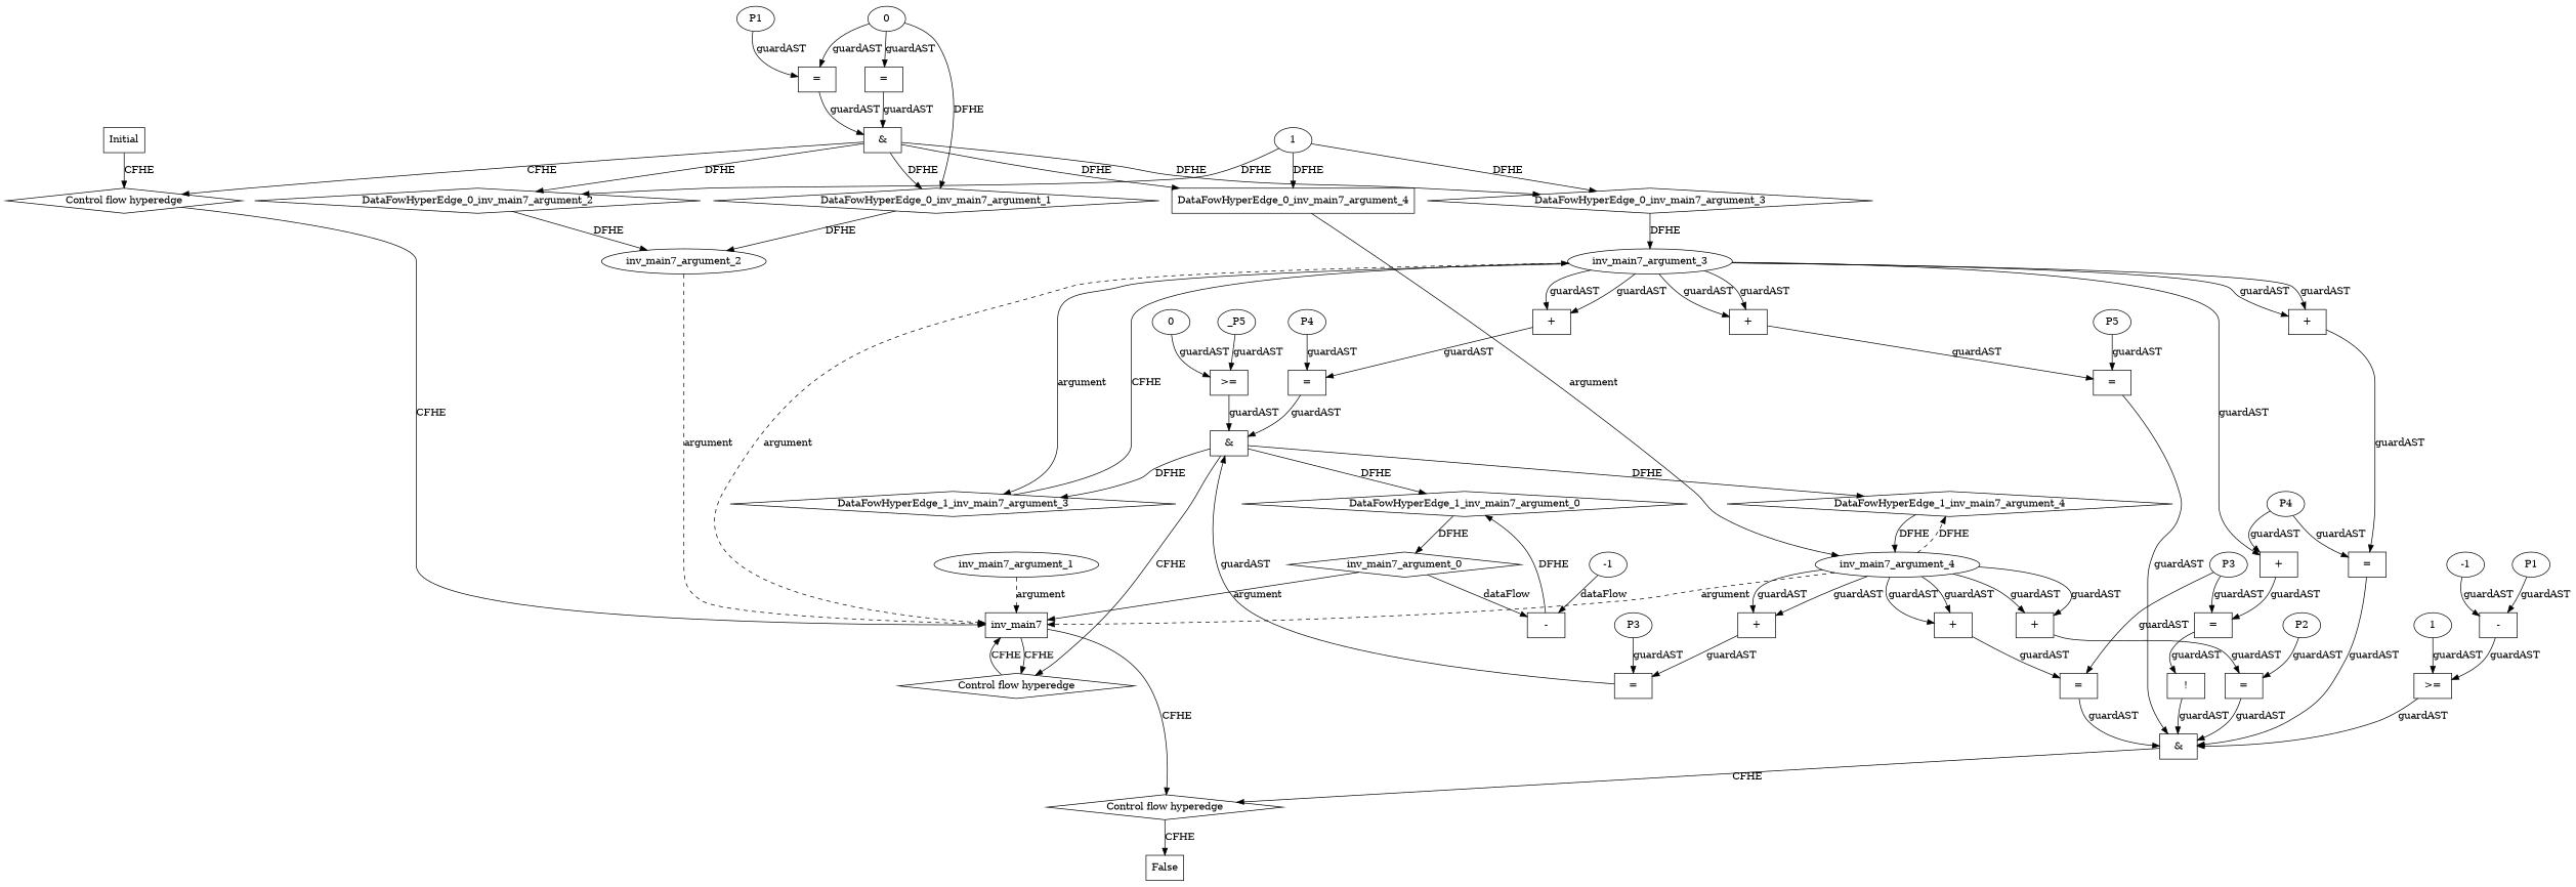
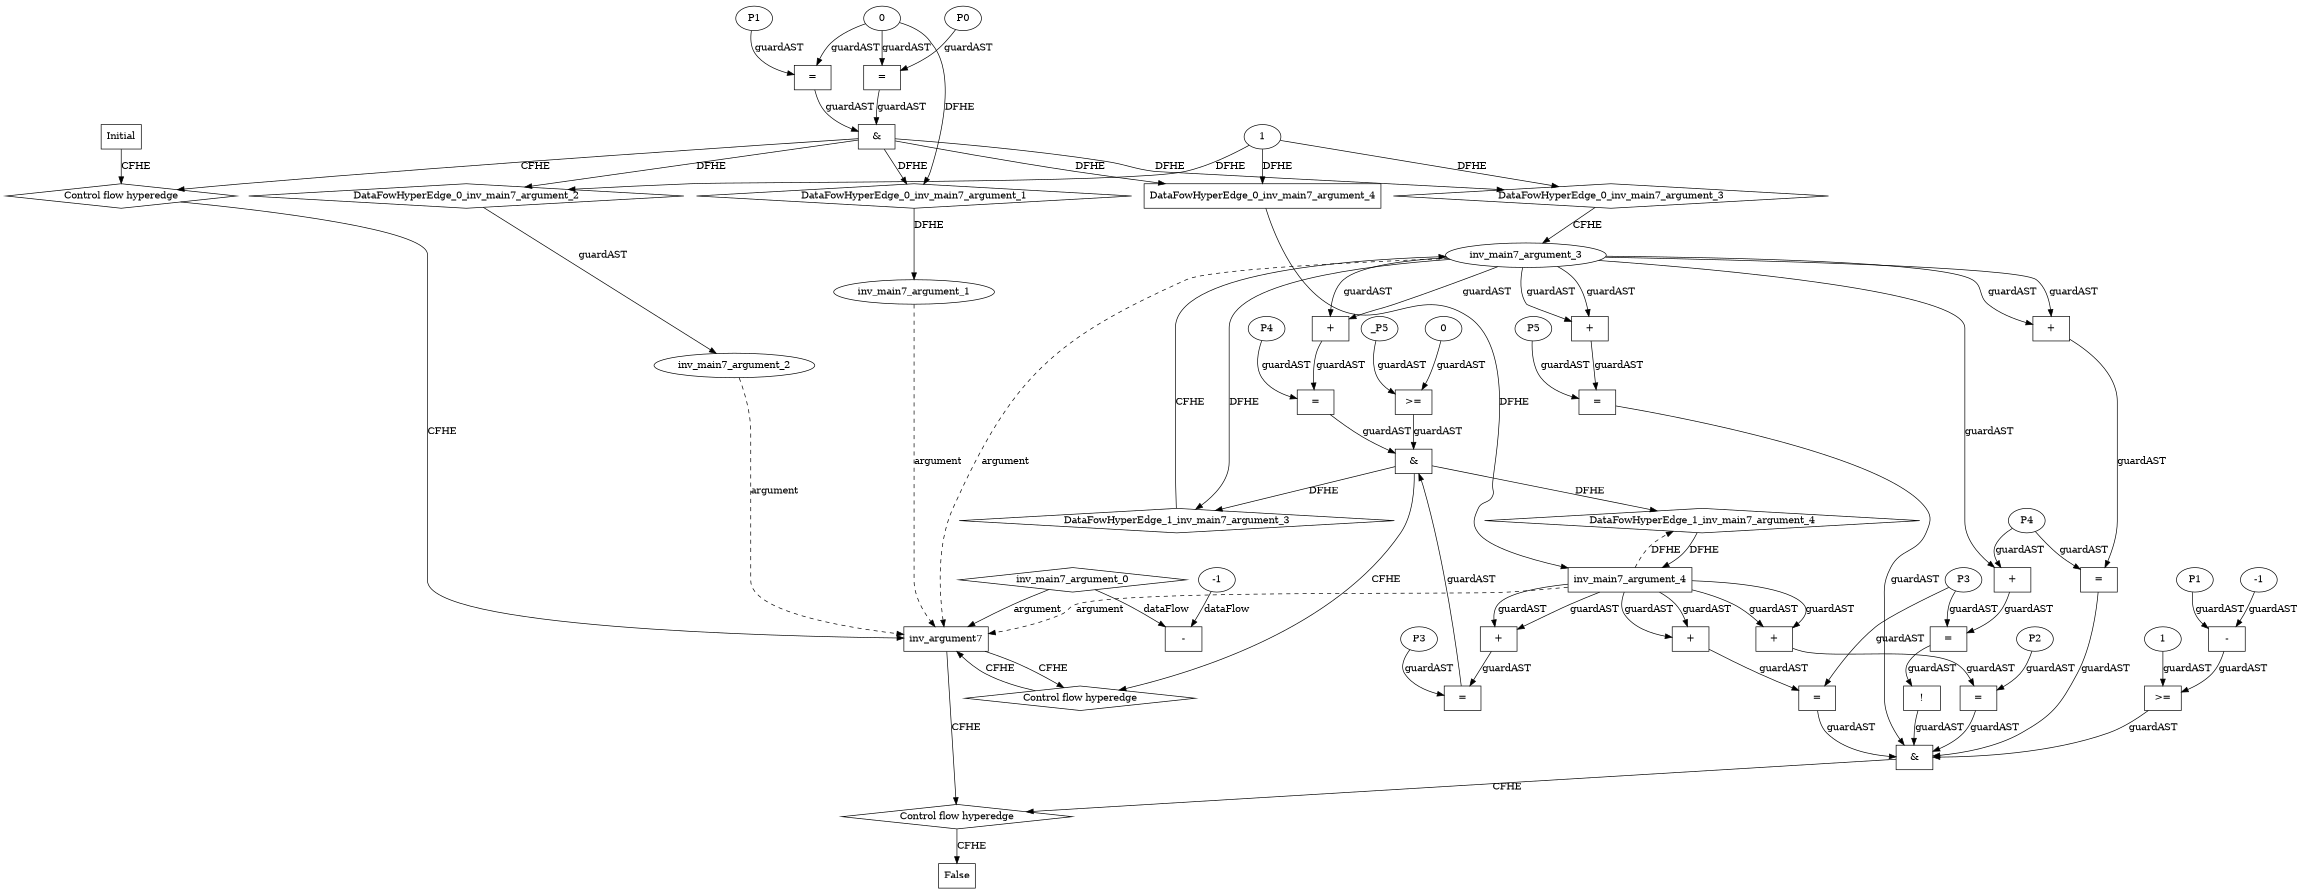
  digraph {
    node [shape=rect]
    n1 [GNNNodeID=5 label=0 nodeName=xxxinv_main7___Initial_0xxxdataFlow_0_node_0 shape=""]
    n2 [GNNNodeID=7 label="=" nodeName=xxxinv_main7___Initial_0xxxguard_0_node_0]
    n3 [GNNNodeID=9 label="=" nodeName=xxxinv_main7___Initial_0xxxguard1_node_0]
    n4 [label=DataFowHyperEdge_0_inv_main7_argument_1 nodeName=DataFowHyperEdge_0_inv_main7_argument_1 shape=diamond]
    n5 [andName=xxxinv_main7___Initial_0xxx_and label="&"]
    n6 [GNNNodeID=45 label=inv_main7_argument_1 nodeName=argument1 shape=oval]
    n7 [GNNNodeID=6 label=1 nodeName=xxxinv_main7___Initial_0xxxdataFlow1_node_0 shape=""]
    n8 [label=DataFowHyperEdge_0_inv_main7_argument_2 nodeName=DataFowHyperEdge_0_inv_main7_argument_2 shape=diamond]
    n9 [label=DataFowHyperEdge_0_inv_main7_argument_3 nodeName=DataFowHyperEdge_0_inv_main7_argument_3 shape=diamond]
    n10 [label=DataFowHyperEdge_0_inv_main7_argument_4 nodeName=DataFowHyperEdge_0_inv_main7_argument_4 shape=box]
    n11 [GNNNodeID=45 label=inv_main7_argument_2 nodeName=argument2 shape=oval]
    n12 [GNNNodeID=45 label=inv_main7_argument_3 nodeName=argument3 shape=oval]
-   n13 [GNNNodeID=45 label=inv_main7_argument_4 nodeName=argument4 shape=oval]
+   n13 [GNNNodeID=45 label=inv_main7_argument_4 nodeName=argument4 shape=box]
    n14 [hyperEdgeNodeID=0 label="Control flow hyperedge" nodeName=ControlFowHyperEdge_0 shape=diamond]
+   n15 [GNNNodeID=8 label=P0 nodeName=xxxinv_main7___Initial_0xxxguard_0_node_2 shape=""]
    n16 [GNNNodeID=10 label=P1 nodeName=xxxinv_main7___Initial_0xxxguard1_node_2 shape=""]
    n17 [GNNNodeID=11 label="-" nodeName=xxxinv_main7___inv_main7_1xxxdataFlow_0_node_0]
-   n18 [label=DataFowHyperEdge_1_inv_main7_argument_0 nodeName=DataFowHyperEdge_1_inv_main7_argument_0 shape=diamond]
    n19 [GNNNodeID=45 label=inv_main7_argument_0 nodeName=argument0 shape=diamond]
    n20 [GNNNodeID=12 label=-1 nodeName=xxxinv_main7___inv_main7_1xxxdataFlow_0_node_2 shape=""]
-   n21 [GNNNodeID=42 label=inv_main7 nodeName=inv_main7]
+   n21 [GNNNodeID=42 label=inv_argument7 nodeName=inv_main7]
    n22 [hyperEdgeNodeID=1 label="Control flow hyperedge" nodeName=ControlFowHyperEdge_1 shape=diamond]
    n23 [hyperEdgeNodeID=2 label="Control flow hyperedge" nodeName=ControlFowHyperEdge_2 shape=diamond]
    n24 [GNNNodeID=13 label="=" nodeName=xxxinv_main7___inv_main7_1xxxguard_0_node_0]
    n25 [andName=xxxinv_main7___inv_main7_1xxx_and label="&"]
    n26 [label=DataFowHyperEdge_1_inv_main7_argument_4 nodeName=DataFowHyperEdge_1_inv_main7_argument_4 shape=diamond]
    n27 [label=DataFowHyperEdge_1_inv_main7_argument_3 nodeName=DataFowHyperEdge_1_inv_main7_argument_3 shape=diamond]
    n28 [GNNNodeID=14 label=P3 nodeName=xxxinv_main7___inv_main7_1xxxguard_0_node_1 shape=""]
    n29 [GNNNodeID=15 label="+" nodeName=xxxinv_main7___inv_main7_1xxxguard_0_node_2]
    n30 [GNNNodeID=24 label="+" nodeName=xxxFALSE___inv_main7_2xxxguard_0_node_2]
    n31 [GNNNodeID=36 label="+" nodeName=xxxFALSE___inv_main7_2xxxguard4_node_2]
    n32 [GNNNodeID=22 label="=" nodeName=xxxFALSE___inv_main7_2xxxguard_0_node_0]
    n33 [GNNNodeID=35 label="=" nodeName=xxxFALSE___inv_main7_2xxxguard4_node_0]
    n34 [GNNNodeID=16 label=">=" nodeName=xxxinv_main7___inv_main7_1xxxguard1_node_0]
    n35 [GNNNodeID=17 label=_P5 nodeName=xxxinv_main7___inv_main7_1xxxguard1_node_1 shape=""]
    n36 [GNNNodeID=18 label=0 nodeName=xxxinv_main7___inv_main7_1xxxguard1_node_2 shape=""]
    n37 [GNNNodeID=19 label="=" nodeName=xxxinv_main7___inv_main7_1xxxguard2_node_0]
    n38 [GNNNodeID=20 label=P4 nodeName=xxxinv_main7___inv_main7_1xxxguard2_node_1 shape=""]
    n39 [GNNNodeID=21 label="+" nodeName=xxxinv_main7___inv_main7_1xxxguard2_node_2]
    n40 [GNNNodeID=27 label="+" nodeName=xxxFALSE___inv_main7_2xxxguard1_node_2]
    n41 [GNNNodeID=30 label="+" nodeName=xxxFALSE___inv_main7_2xxxguard2_node_2]
    n42 [GNNNodeID=34 label="+" nodeName=xxxFALSE___inv_main7_2xxxguard3_node_3]
    n43 [GNNNodeID=25 label="=" nodeName=xxxFALSE___inv_main7_2xxxguard1_node_0]
    n44 [GNNNodeID=28 label="=" nodeName=xxxFALSE___inv_main7_2xxxguard2_node_0]
    n45 [GNNNodeID=32 label="=" nodeName=xxxFALSE___inv_main7_2xxxguard3_node_1]
    n46 [andName=xxxFALSE___inv_main7_2xxx_and label="&"]
    n47 [GNNNodeID=23 label=P2 nodeName=xxxFALSE___inv_main7_2xxxguard_0_node_1 shape=""]
    n48 [GNNNodeID=26 label=P4 nodeName=xxxFALSE___inv_main7_2xxxguard1_node_1 shape=""]
    n49 [GNNNodeID=29 label=P5 nodeName=xxxFALSE___inv_main7_2xxxguard2_node_1 shape=""]
    n50 [GNNNodeID=31 label="!" nodeName=xxxFALSE___inv_main7_2xxxguard3_node_0]
    n51 [GNNNodeID=33 label=P3 nodeName=xxxFALSE___inv_main7_2xxxguard3_node_2 shape=""]
    n52 [GNNNodeID=37 label=">=" nodeName=xxxFALSE___inv_main7_2xxxguard5_node_0]
    n53 [GNNNodeID=38 label="-" nodeName=xxxFALSE___inv_main7_2xxxguard5_node_1]
    n54 [GNNNodeID=39 label=P1 nodeName=xxxFALSE___inv_main7_2xxxguard5_node_2 shape=""]
    n55 [GNNNodeID=40 label=-1 nodeName=xxxFALSE___inv_main7_2xxxguard5_node_3 shape=""]
    n56 [GNNNodeID=41 label=1 nodeName=xxxFALSE___inv_main7_2xxxguard5_node_4 shape=""]
    n57 [GNNNodeID=43 label=False nodeName=False]
    n58 [GNNNodeID=44 label=Initial nodeName=Initial]
    n1 -> n2 [label=guardAST]
    n1 -> n3 [label=guardAST]
    n1 -> n4 [label=DFHE]
    n2 -> n5 [label=guardAST]
    n3 -> n5 [label=guardAST]
-   n4 -> n11 [label=DFHE]
+   n4 -> n6 [label=DFHE]
    n5 -> n4 [label=DFHE]
    n5 -> n8 [label=DFHE]
    n5 -> n9 [label=DFHE]
    n5 -> n10 [label=DFHE]
    n5 -> n14 [label=CFHE]
    n6 -> n21 [label=argument style=dashed]
    n7 -> n8 [label=DFHE]
    n7 -> n9 [label=DFHE]
    n7 -> n10 [label=DFHE]
-   n8 -> n11 [label=DFHE]
-   n9 -> n12 [label=DFHE]
-   n10 -> n13 [label=argument]
+   n8 -> n11 [label=guardAST]
+   n9 -> n12 [label=CFHE]
+   n10 -> n13 [label=DFHE]
    n11 -> n21 [label=argument style=dashed]
    n12 -> n21 [label=argument style=dashed]
-   n12 -> n27 [label=argument]
+   n12 -> n27 [label=DFHE]
    n12 -> n39 [label=guardAST]
    n12 -> n39 [label=guardAST]
    n12 -> n40 [label=guardAST]
    n12 -> n40 [label=guardAST]
    n12 -> n41 [label=guardAST]
    n12 -> n41 [label=guardAST]
    n12 -> n42 [label=guardAST]
    n13 -> n21 [label=argument style=dashed]
    n13 -> n26 [label=DFHE style=dashed]
    n13 -> n29 [label=guardAST]
    n13 -> n29 [label=guardAST]
    n13 -> n30 [label=guardAST]
    n13 -> n30 [label=guardAST]
    n13 -> n31 [label=guardAST]
    n13 -> n31 [label=guardAST]
    n14 -> n21 [label=CFHE]
+   n15 -> n2 [label=guardAST]
    n16 -> n3 [label=guardAST]
-   n17 -> n18 [label=DFHE]
-   n18 -> n19 [label=DFHE]
    n19 -> n17 [label=dataFlow]
    n19 -> n21 [label=argument style=solid]
    n20 -> n17 [label=dataFlow]
    n21 -> n22 [label=CFHE]
    n21 -> n23 [label=CFHE]
    n22 -> n21 [label=CFHE]
    n23 -> n57 [label=CFHE]
    n24 -> n25 [label=guardAST]
-   n25 -> n18 [label=DFHE]
    n25 -> n22 [label=CFHE]
    n25 -> n26 [label=DFHE]
    n25 -> n27 [label=DFHE]
    n26 -> n13 [label=DFHE]
    n27 -> n12 [label=CFHE]
    n28 -> n24 [label=guardAST]
    n29 -> n24 [label=guardAST]
    n30 -> n32 [label=guardAST]
    n31 -> n33 [label=guardAST]
    n32 -> n46 [label=guardAST]
    n33 -> n46 [label=guardAST]
    n34 -> n25 [label=guardAST]
    n35 -> n34 [label=guardAST]
    n36 -> n34 [label=guardAST]
    n37 -> n25 [label=guardAST]
    n38 -> n37 [label=guardAST]
    n39 -> n37 [label=guardAST]
    n40 -> n43 [label=guardAST]
    n41 -> n44 [label=guardAST]
    n42 -> n45 [label=guardAST]
    n43 -> n46 [label=guardAST]
    n44 -> n46 [label=guardAST]
    n45 -> n50 [label=guardAST]
    n46 -> n23 [label=CFHE]
    n47 -> n32 [label=guardAST]
    n48 -> n42 [label=guardAST]
    n48 -> n43 [label=guardAST]
    n49 -> n44 [label=guardAST]
    n50 -> n46 [label=guardAST]
    n51 -> n33 [label=guardAST]
    n51 -> n45 [label=guardAST]
    n52 -> n46 [label=guardAST]
    n53 -> n52 [label=guardAST]
    n54 -> n53 [label=guardAST]
    n55 -> n53 [label=guardAST]
    n56 -> n52 [label=guardAST]
    n58 -> n14 [label=CFHE]
  }
